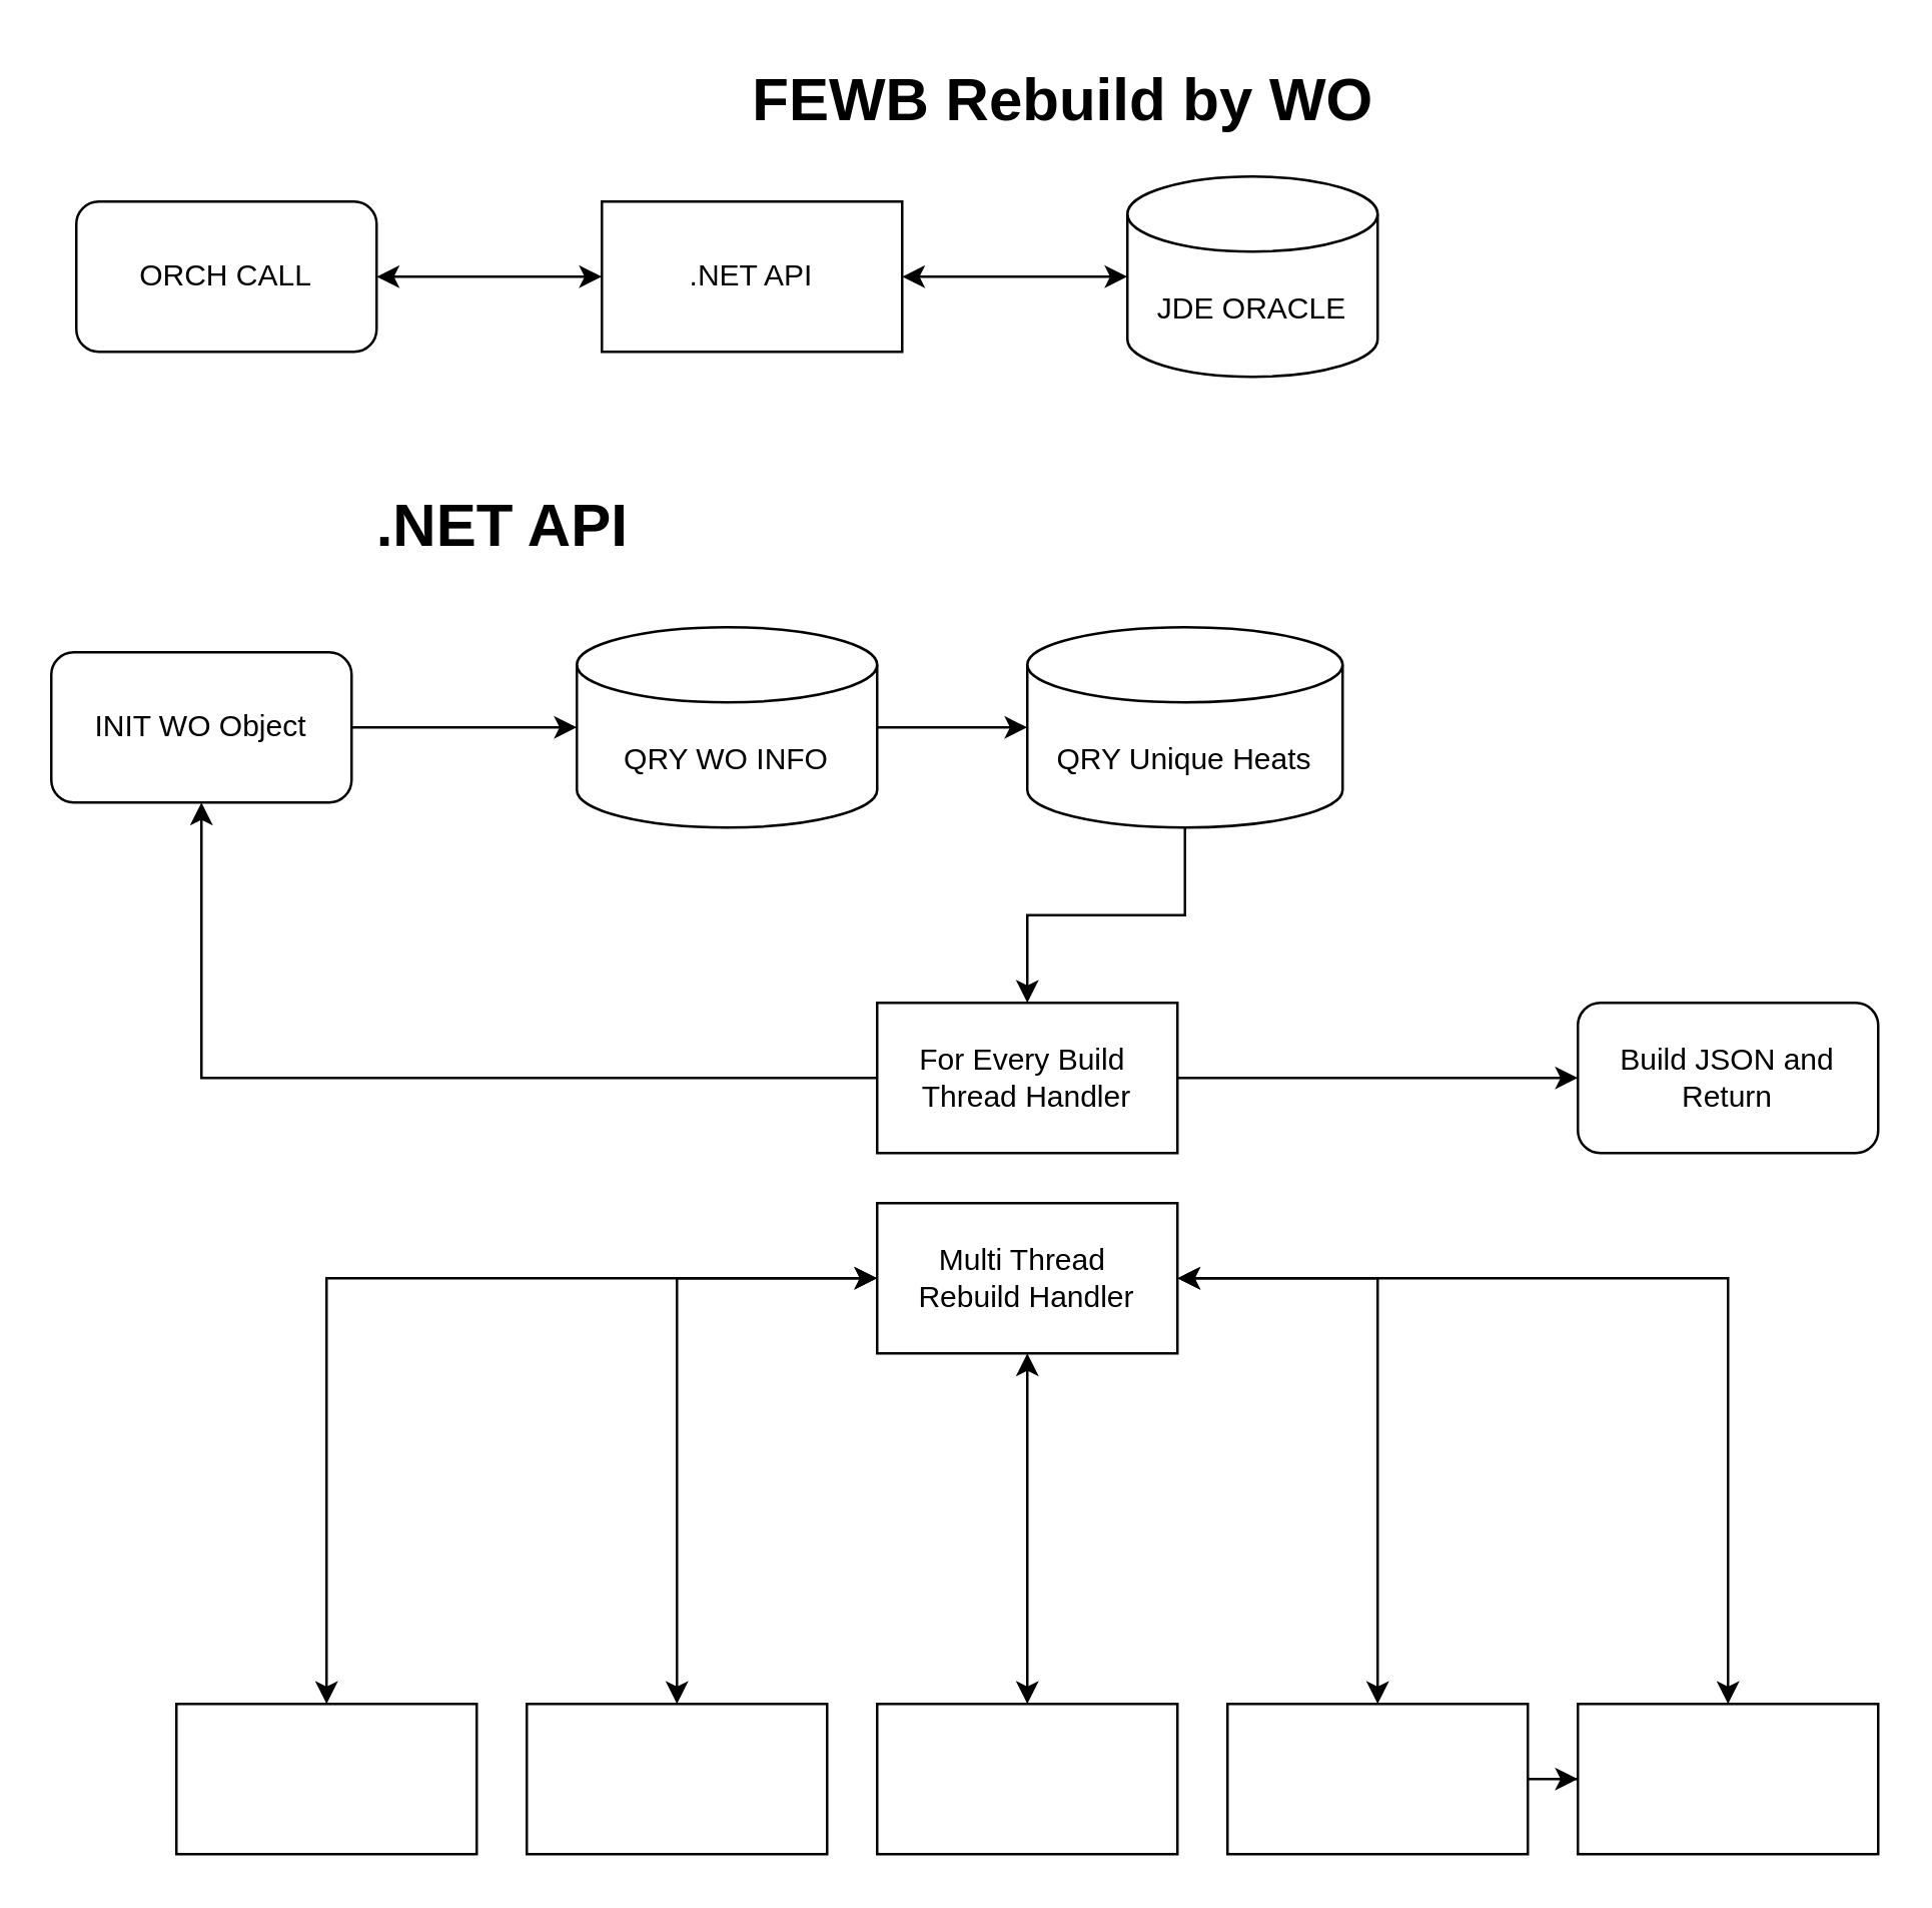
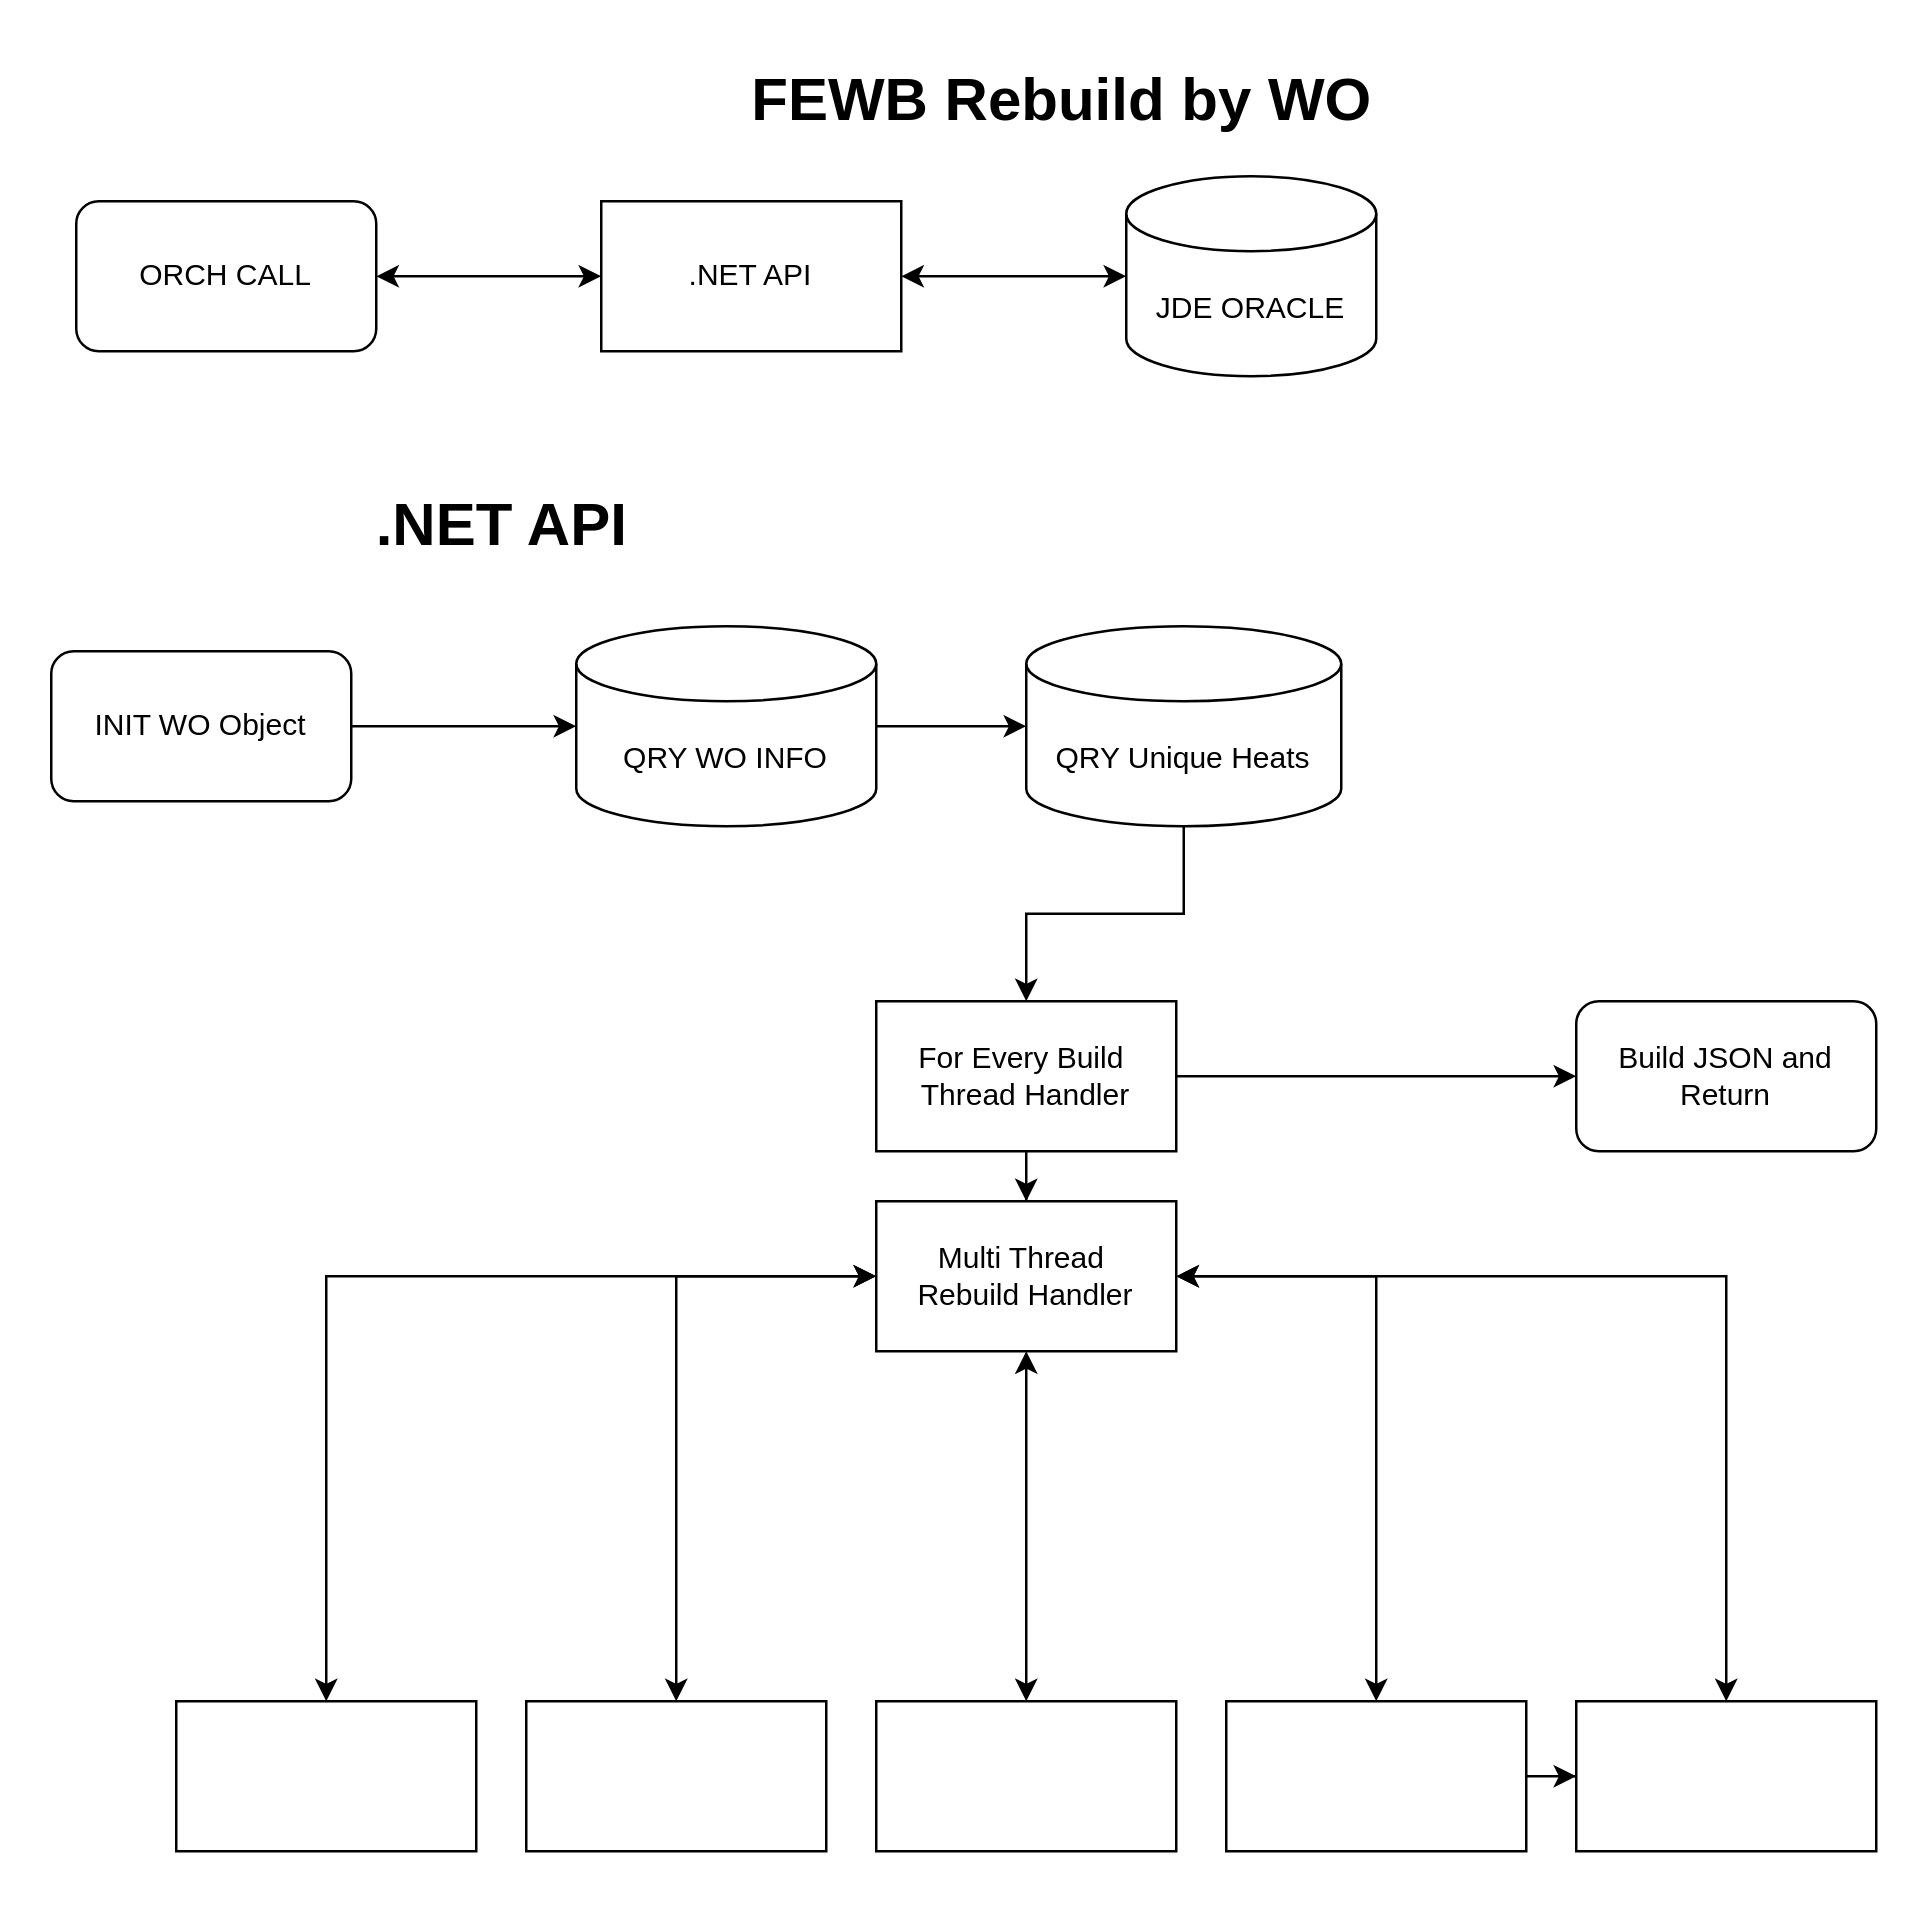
  <mxCell id="0" />
  <mxCell id="1" parent="0" />
  <mxCell id="2" style="edgeStyle=orthogonalEdgeStyle;rounded=0;orthogonalLoop=1;jettySize=auto;html=1;startArrow=classic;startFill=1;" edge="1" parent="1" source="3" target="6"><mxGeometry relative="1" as="geometry" /></mxCell>
  <mxCell id="3" value="ORCH CALL" style="rounded=1;whiteSpace=wrap;html=1;" vertex="1" parent="1"><mxGeometry x="30" y="80" width="120" height="60" as="geometry" /></mxCell>
  <mxCell id="4" value="FEWB Rebuild by WO" style="text;strokeColor=none;fillColor=none;html=1;fontSize=24;fontStyle=1;verticalAlign=middle;align=center;" vertex="1" parent="1"><mxGeometry x="374" y="20" width="100" height="40" as="geometry" /></mxCell>
  <mxCell id="5" style="edgeStyle=orthogonalEdgeStyle;rounded=0;orthogonalLoop=1;jettySize=auto;html=1;startArrow=classic;startFill=1;" edge="1" parent="1" source="6" target="7"><mxGeometry relative="1" as="geometry" /></mxCell>
  <mxCell id="6" value=".NET API" style="rounded=0;whiteSpace=wrap;html=1;" vertex="1" parent="1"><mxGeometry x="240" y="80" width="120" height="60" as="geometry" /></mxCell>
  <mxCell id="7" value="JDE ORACLE" style="shape=cylinder3;whiteSpace=wrap;html=1;boundedLbl=1;backgroundOutline=1;size=15;" vertex="1" parent="1"><mxGeometry x="450" y="70" width="100" height="80" as="geometry" /></mxCell>
  <mxCell id="8" value=".NET API" style="text;strokeColor=none;fillColor=none;html=1;fontSize=24;fontStyle=1;verticalAlign=middle;align=center;" vertex="1" parent="1"><mxGeometry x="150" y="190" width="100" height="40" as="geometry" /></mxCell>
  <mxCell id="9" style="edgeStyle=orthogonalEdgeStyle;rounded=0;orthogonalLoop=1;jettySize=auto;html=1;" edge="1" parent="1" source="10" target="12"><mxGeometry relative="1" as="geometry" /></mxCell>
  <mxCell id="10" value="INIT WO Object" style="rounded=1;whiteSpace=wrap;html=1;" vertex="1" parent="1"><mxGeometry x="20" y="260" width="120" height="60" as="geometry" /></mxCell>
  <mxCell id="11" style="edgeStyle=orthogonalEdgeStyle;rounded=0;orthogonalLoop=1;jettySize=auto;html=1;" edge="1" parent="1" source="12" target="14"><mxGeometry relative="1" as="geometry" /></mxCell>
  <mxCell id="12" value="QRY WO INFO" style="shape=cylinder3;whiteSpace=wrap;html=1;boundedLbl=1;backgroundOutline=1;size=15;" vertex="1" parent="1"><mxGeometry x="230" y="250" width="120" height="80" as="geometry" /></mxCell>
  <mxCell id="13" style="edgeStyle=orthogonalEdgeStyle;rounded=0;orthogonalLoop=1;jettySize=auto;html=1;" edge="1" parent="1" source="14" target="17"><mxGeometry relative="1" as="geometry" /></mxCell>
  <mxCell id="14" value="QRY Unique Heats" style="shape=cylinder3;whiteSpace=wrap;html=1;boundedLbl=1;backgroundOutline=1;size=15;" vertex="1" parent="1"><mxGeometry x="410" y="250" width="126" height="80" as="geometry" /></mxCell>
- <mxCell id="15" style="edgeStyle=orthogonalEdgeStyle;rounded=0;orthogonalLoop=1;jettySize=auto;html=1;" edge="1" parent="1" source="17" target="10"><mxGeometry relative="1" as="geometry" /></mxCell>
+ <mxCell id="15" style="edgeStyle=orthogonalEdgeStyle;rounded=0;orthogonalLoop=1;jettySize=auto;html=1;" edge="1" parent="1" source="17" target="23"><mxGeometry relative="1" as="geometry" /></mxCell>
  <mxCell id="16" style="edgeStyle=orthogonalEdgeStyle;rounded=0;orthogonalLoop=1;jettySize=auto;html=1;entryX=0;entryY=0.5;entryDx=0;entryDy=0;" edge="1" parent="1" source="17" target="30"><mxGeometry relative="1" as="geometry" /></mxCell>
  <mxCell id="17" value="For Every Build&amp;nbsp;&lt;br&gt;Thread Handler" style="rounded=0;whiteSpace=wrap;html=1;" vertex="1" parent="1"><mxGeometry x="350" y="400" width="120" height="60" as="geometry" /></mxCell>
  <mxCell id="18" style="edgeStyle=orthogonalEdgeStyle;rounded=0;orthogonalLoop=1;jettySize=auto;html=1;entryX=0.5;entryY=0;entryDx=0;entryDy=0;startArrow=classic;startFill=1;" edge="1" parent="1" source="23" target="27"><mxGeometry relative="1" as="geometry" /></mxCell>
  <mxCell id="19" style="edgeStyle=orthogonalEdgeStyle;rounded=0;orthogonalLoop=1;jettySize=auto;html=1;startArrow=classic;startFill=1;" edge="1" parent="1" source="23" target="29"><mxGeometry relative="1" as="geometry" /></mxCell>
  <mxCell id="20" style="edgeStyle=orthogonalEdgeStyle;rounded=0;orthogonalLoop=1;jettySize=auto;html=1;startArrow=classic;startFill=1;" edge="1" parent="1" source="23" target="28"><mxGeometry relative="1" as="geometry" /></mxCell>
  <mxCell id="21" style="edgeStyle=orthogonalEdgeStyle;rounded=0;orthogonalLoop=1;jettySize=auto;html=1;startArrow=classic;startFill=1;" edge="1" parent="1" source="23" target="25"><mxGeometry relative="1" as="geometry" /></mxCell>
  <mxCell id="22" style="edgeStyle=orthogonalEdgeStyle;rounded=0;orthogonalLoop=1;jettySize=auto;html=1;startArrow=classic;startFill=1;" edge="1" parent="1" source="23" target="26"><mxGeometry relative="1" as="geometry" /></mxCell>
  <mxCell id="23" value="Multi Thread&amp;nbsp;&lt;br&gt;Rebuild Handler" style="rounded=0;whiteSpace=wrap;html=1;" vertex="1" parent="1"><mxGeometry x="350" y="480" width="120" height="60" as="geometry" /></mxCell>
  <mxCell id="24" value="" style="edgeStyle=orthogonalEdgeStyle;rounded=0;orthogonalLoop=1;jettySize=auto;html=1;" edge="1" parent="1" source="25" target="26"><mxGeometry relative="1" as="geometry" /></mxCell>
  <mxCell id="25" value="" style="rounded=0;whiteSpace=wrap;html=1;" vertex="1" parent="1"><mxGeometry x="490" y="680" width="120" height="60" as="geometry" /></mxCell>
  <mxCell id="26" value="" style="rounded=0;whiteSpace=wrap;html=1;" vertex="1" parent="1"><mxGeometry x="630" y="680" width="120" height="60" as="geometry" /></mxCell>
  <mxCell id="27" value="" style="rounded=0;whiteSpace=wrap;html=1;" vertex="1" parent="1"><mxGeometry x="350" y="680" width="120" height="60" as="geometry" /></mxCell>
  <mxCell id="28" value="" style="rounded=0;whiteSpace=wrap;html=1;" vertex="1" parent="1"><mxGeometry x="70" y="680" width="120" height="60" as="geometry" /></mxCell>
  <mxCell id="29" value="" style="rounded=0;whiteSpace=wrap;html=1;" vertex="1" parent="1"><mxGeometry x="210" y="680" width="120" height="60" as="geometry" /></mxCell>
  <mxCell id="30" value="Build JSON and Return" style="rounded=1;whiteSpace=wrap;html=1;" vertex="1" parent="1"><mxGeometry x="630" y="400" width="120" height="60" as="geometry" /></mxCell>
